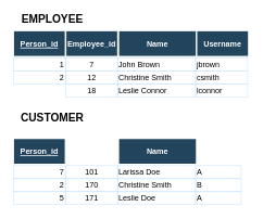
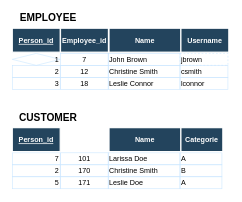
  <mxCell id="0" />
  <mxCell id="1" parent="0" />
  <mxCell id="2" value="John Brown" style="align=left;strokeColor=#CCE7FF;fillColor=none;" parent="1" vertex="1"><mxGeometry x="180" y="88" width="120" height="20" as="geometry" /></mxCell>
  <mxCell id="3" value="Christine Smith" style="align=left;strokeColor=#CCE7FF;fillColor=none;" parent="1" vertex="1"><mxGeometry x="180" y="108" width="120" height="20" as="geometry" /></mxCell>
  <mxCell id="4" value="Leslie Connor" style="align=left;strokeColor=#CCE7FF;fillColor=none;" parent="1" vertex="1"><mxGeometry x="180" y="128" width="120" height="20" as="geometry" /></mxCell>
  <mxCell id="5" value="Name" style="fillColor=#23445D;strokeColor=#FFFFFF;strokeWidth=2;fontColor=#FFFFFF;fontStyle=1" parent="1" vertex="1"><mxGeometry x="181.5" y="46" width="120" height="40" as="geometry" /></mxCell>
  <mxCell id="6" value="7" style="strokeColor=#CCE7FF;fillColor=none;" parent="1" vertex="1"><mxGeometry x="100.5" y="88" width="80.0" height="20" as="geometry" /></mxCell>
  <mxCell id="7" value="12" style="strokeColor=#CCE7FF;fillColor=none;" parent="1" vertex="1"><mxGeometry x="100.5" y="108" width="80.0" height="20" as="geometry" /></mxCell>
  <mxCell id="8" value="18" style="strokeColor=#CCE7FF;fillColor=none;" parent="1" vertex="1"><mxGeometry x="100.5" y="128" width="80.0" height="20" as="geometry" /></mxCell>
  <mxCell id="9" value="Employee_id" style="fillColor=#23445D;strokeColor=#FFFFFF;strokeWidth=2;fontColor=#FFFFFF;fontStyle=1" parent="1" vertex="1"><mxGeometry x="100.5" y="46" width="80.0" height="40.0" as="geometry" /></mxCell>
  <mxCell id="10" value="EMPLOYEE" style="text;html=1;strokeColor=none;fillColor=none;align=center;verticalAlign=middle;whiteSpace=wrap;rounded=0;strokeWidth=3;fontStyle=1;fontSize=17;" parent="1" vertex="1"><mxGeometry x="40" y="20" width="80" height="20" as="geometry" /></mxCell>
- <mxCell id="11" value="1" style="strokeColor=#CCE7FF;fillColor=none;align=right;" parent="1" vertex="1"><mxGeometry x="20" y="88" width="80.0" height="20" as="geometry" /></mxCell>
+ <mxCell id="11" value="1" style="rhombus;strokeColor=#CCE7FF;fillColor=none;align=right;" parent="1" vertex="1"><mxGeometry x="20" y="88" width="80.0" height="20" as="geometry" /></mxCell>
  <mxCell id="12" value="2" style="strokeColor=#CCE7FF;fillColor=none;align=right;" parent="1" vertex="1"><mxGeometry x="20" y="108" width="80.0" height="20" as="geometry" /></mxCell>
+ <mxCell id="13" value="3" style="strokeColor=#CCE7FF;fillColor=none;align=right;" parent="1" vertex="1"><mxGeometry x="20" y="128" width="80.0" height="20" as="geometry" /></mxCell>
  <mxCell id="14" value="Person_id" style="fillColor=#23445D;strokeColor=#FFFFFF;strokeWidth=2;fontColor=#FFFFFF;fontStyle=5" parent="1" vertex="1"><mxGeometry x="20" y="46" width="80.0" height="40.0" as="geometry" /></mxCell>
- <mxCell id="15" value="jbrown" style="align=left;strokeColor=#CCE7FF;fillColor=none;" parent="1" vertex="1"><mxGeometry x="300" y="88" width="80" height="20" as="geometry" /></mxCell>
+ <mxCell id="15" value="jbrown" style="align=left;strokeColor=#CCE7FF;fillColor=none;dashed=1;" parent="1" vertex="1"><mxGeometry x="300" y="88" width="80" height="20" as="geometry" /></mxCell>
  <mxCell id="16" value="csmith" style="align=left;strokeColor=#CCE7FF;fillColor=none;" parent="1" vertex="1"><mxGeometry x="300" y="108" width="80" height="20" as="geometry" /></mxCell>
  <mxCell id="17" value="lconnor" style="align=left;strokeColor=#CCE7FF;fillColor=none;" parent="1" vertex="1"><mxGeometry x="300" y="128" width="80" height="20" as="geometry" /></mxCell>
  <mxCell id="18" value="Username" style="fillColor=#23445D;strokeColor=#FFFFFF;strokeWidth=2;fontColor=#FFFFFF;fontStyle=1" parent="1" vertex="1"><mxGeometry x="301.5" y="46" width="80" height="40" as="geometry" /></mxCell>
  <mxCell id="19" value="Larissa Doe" style="align=left;strokeColor=#CCE7FF;fillColor=none;" parent="1" vertex="1"><mxGeometry x="180" y="254" width="120" height="20" as="geometry" /></mxCell>
  <mxCell id="20" value="Christine Smith" style="align=left;strokeColor=#CCE7FF;fillColor=none;" parent="1" vertex="1"><mxGeometry x="180" y="274" width="120" height="20" as="geometry" /></mxCell>
  <mxCell id="21" value="Leslie Doe" style="align=left;strokeColor=#CCE7FF;fillColor=none;" parent="1" vertex="1"><mxGeometry x="180" y="294" width="120" height="20" as="geometry" /></mxCell>
  <mxCell id="22" value="Name" style="fillColor=#23445D;strokeColor=#FFFFFF;strokeWidth=2;fontColor=#FFFFFF;fontStyle=1" parent="1" vertex="1"><mxGeometry x="181.5" y="212" width="120" height="40" as="geometry" /></mxCell>
  <mxCell id="23" value="101" style="strokeColor=#CCE7FF;fillColor=none;" parent="1" vertex="1"><mxGeometry x="100.5" y="254" width="80.0" height="20" as="geometry" /></mxCell>
  <mxCell id="24" value="170" style="strokeColor=#CCE7FF;fillColor=none;" parent="1" vertex="1"><mxGeometry x="100.5" y="274" width="80.0" height="20" as="geometry" /></mxCell>
  <mxCell id="25" value="171" style="strokeColor=#CCE7FF;fillColor=none;" parent="1" vertex="1"><mxGeometry x="100.5" y="294" width="80.0" height="20" as="geometry" /></mxCell>
- <mxCell id="26" value="CUSTOMER" style="text;html=1;strokeColor=none;fillColor=none;align=center;verticalAlign=middle;whiteSpace=wrap;rounded=0;strokeWidth=3;fontStyle=1;fontSize=17;" parent="1" vertex="1"><mxGeometry x="40" y="171" width="80" height="20" as="geometry" /></mxCell>
+ <mxCell id="26" value="CUSTOMER" style="text;html=1;strokeColor=none;fillColor=none;align=center;verticalAlign=middle;whiteSpace=wrap;rounded=0;strokeWidth=3;fontStyle=1;fontSize=17;" parent="1" vertex="1"><mxGeometry x="40" y="186" width="80" height="20" as="geometry" /></mxCell>
  <mxCell id="27" value="7" style="strokeColor=#CCE7FF;fillColor=none;align=right;" parent="1" vertex="1"><mxGeometry x="20" y="254" width="80.0" height="20" as="geometry" /></mxCell>
  <mxCell id="28" value="2" style="strokeColor=#CCE7FF;fillColor=none;align=right;" parent="1" vertex="1"><mxGeometry x="20" y="274" width="80.0" height="20" as="geometry" /></mxCell>
  <mxCell id="29" value="5" style="strokeColor=#CCE7FF;fillColor=none;align=right;" parent="1" vertex="1"><mxGeometry x="20" y="294" width="80.0" height="20" as="geometry" /></mxCell>
  <mxCell id="30" value="Person_id" style="fillColor=#23445D;strokeColor=#FFFFFF;strokeWidth=2;fontColor=#FFFFFF;fontStyle=5" parent="1" vertex="1"><mxGeometry x="20" y="212" width="80.0" height="40.0" as="geometry" /></mxCell>
  <mxCell id="31" value="A" style="align=left;strokeColor=#CCE7FF;fillColor=none;" parent="1" vertex="1"><mxGeometry x="300" y="254" width="70" height="20" as="geometry" /></mxCell>
  <mxCell id="32" value="B" style="align=left;strokeColor=#CCE7FF;fillColor=none;" parent="1" vertex="1"><mxGeometry x="300" y="274" width="70" height="20" as="geometry" /></mxCell>
  <mxCell id="33" value="A" style="align=left;strokeColor=#CCE7FF;fillColor=none;" parent="1" vertex="1"><mxGeometry x="300" y="294" width="70" height="20" as="geometry" /></mxCell>
+ <mxCell id="34" value="Categorie" style="fillColor=#23445D;strokeColor=#FFFFFF;strokeWidth=2;fontColor=#FFFFFF;fontStyle=1" parent="1" vertex="1"><mxGeometry x="301.5" y="212" width="70" height="40" as="geometry" /></mxCell>
